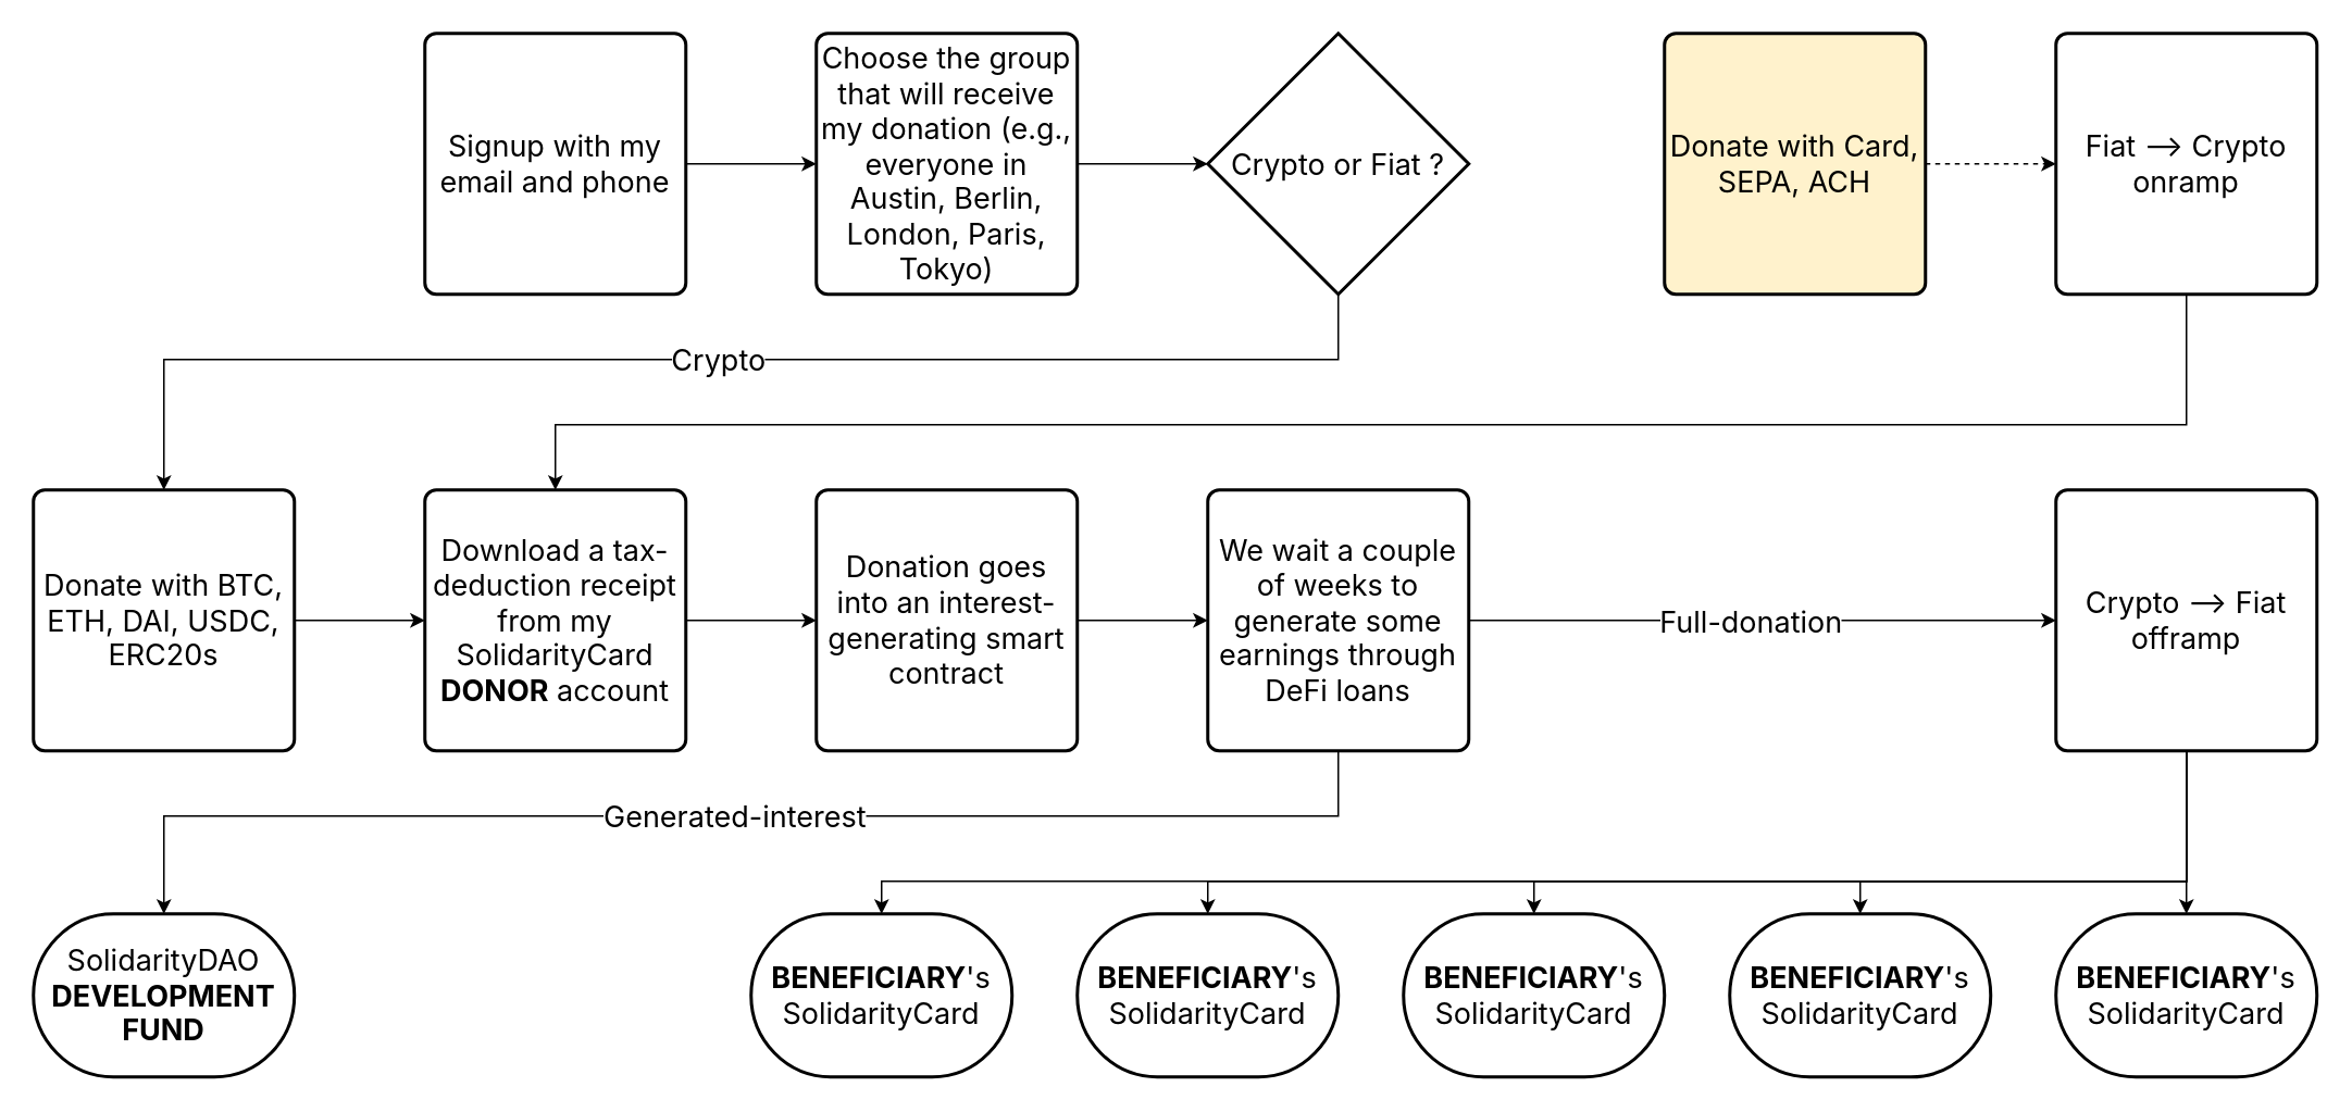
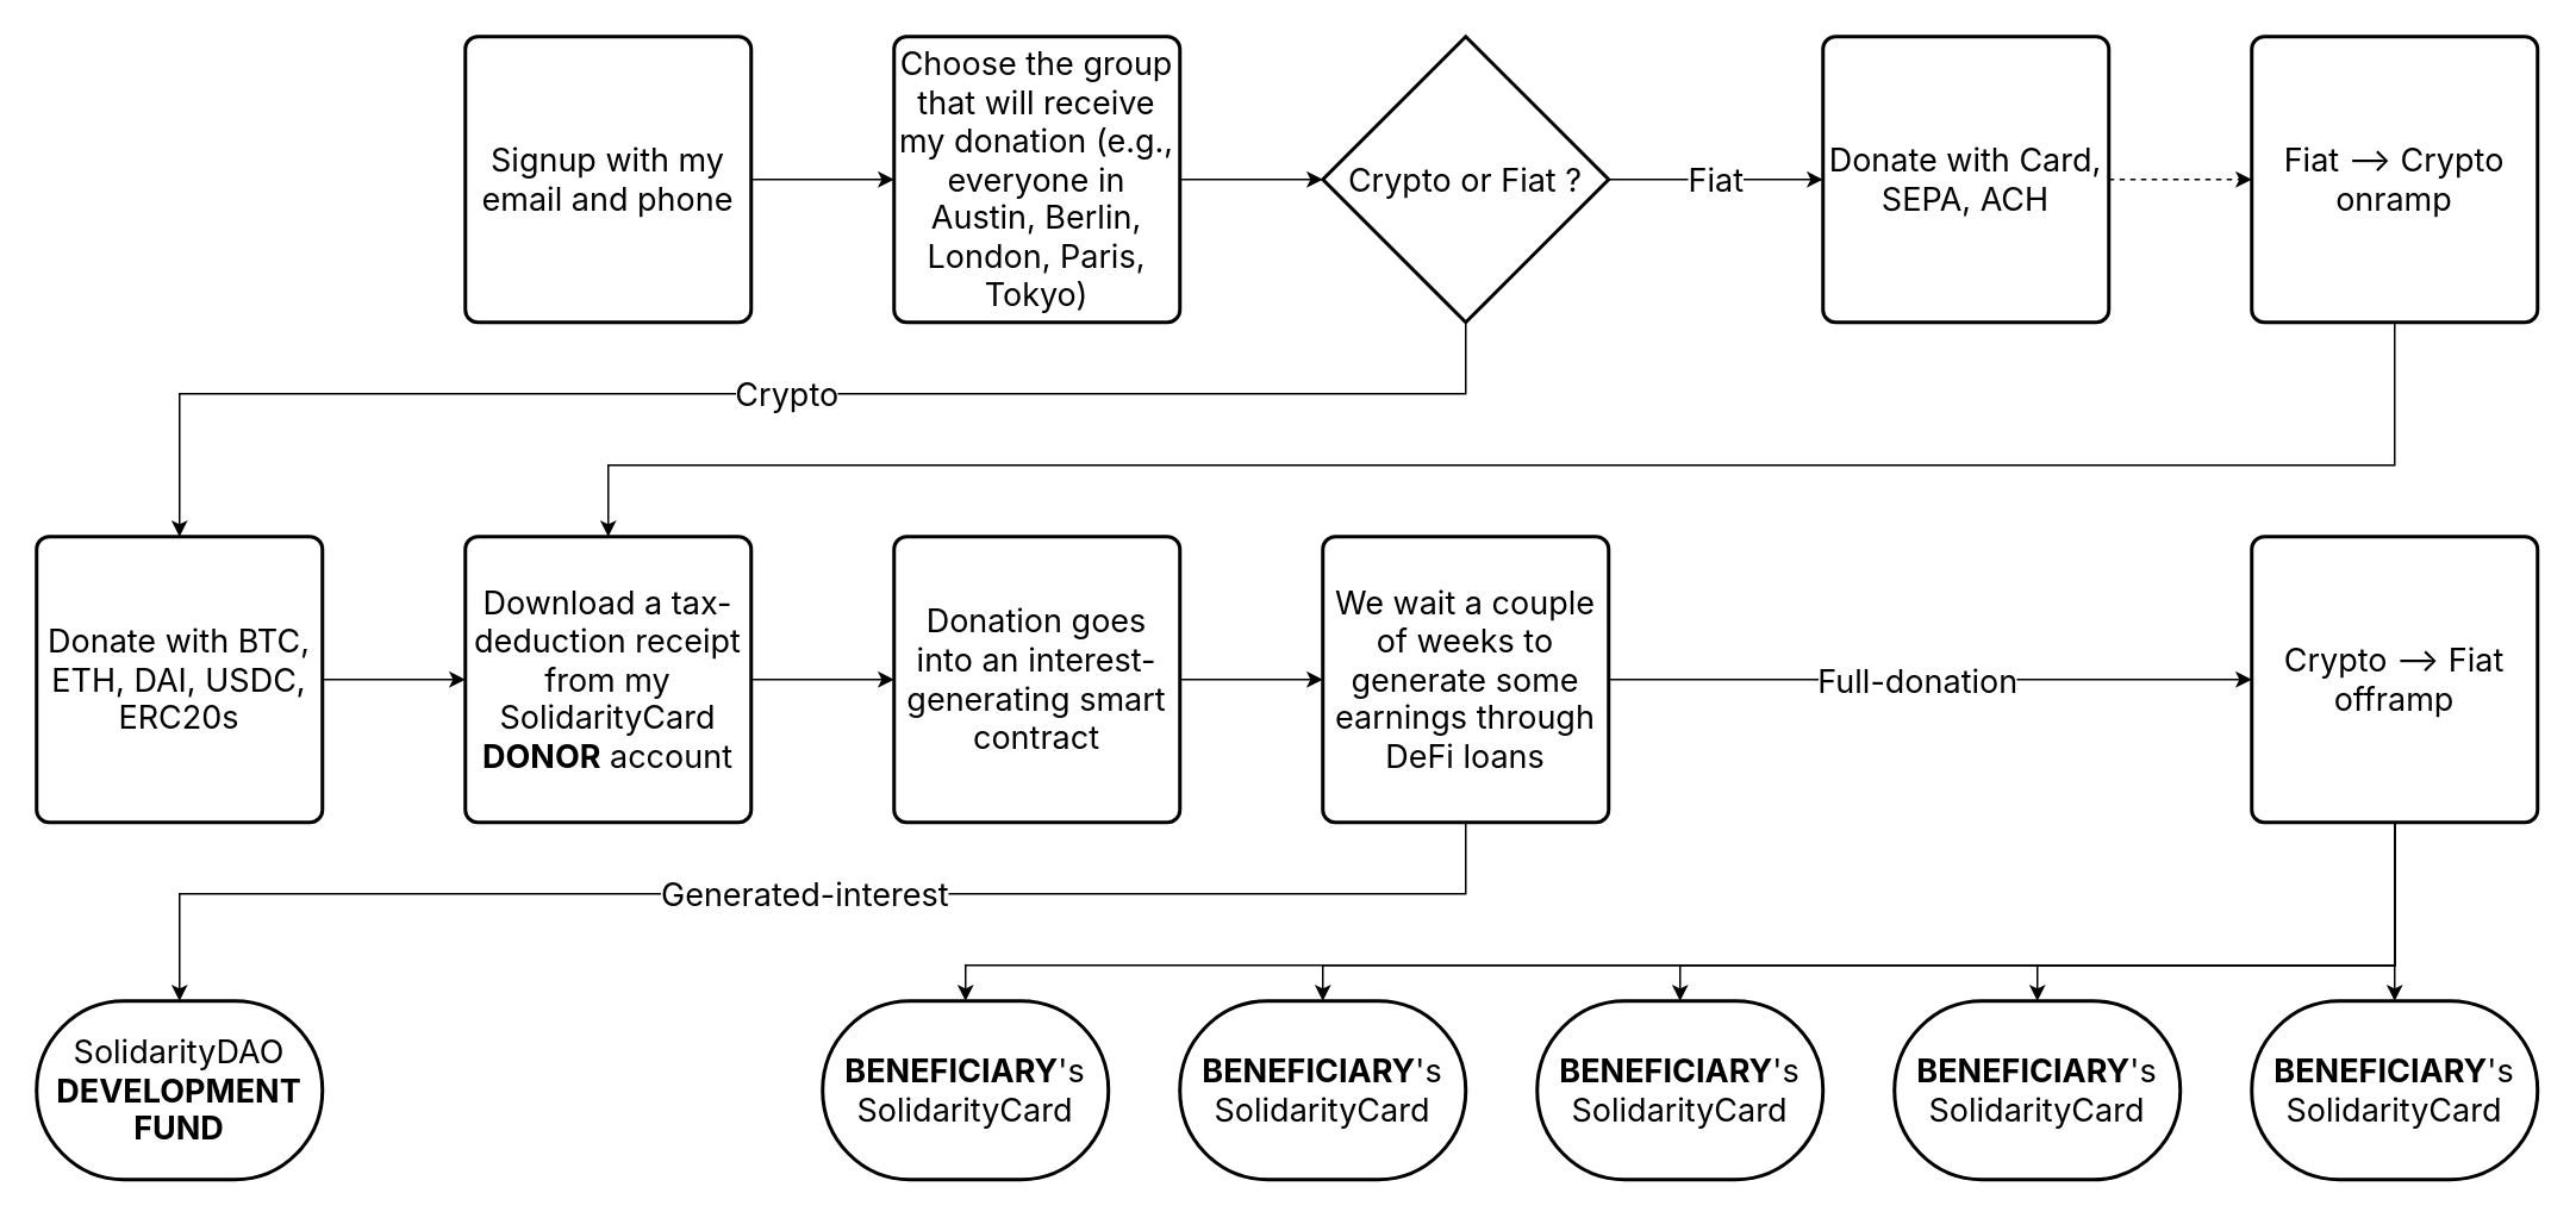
  <mxCell id="0" />
  <mxCell id="1" parent="0" />
  <mxCell id="2" value="" style="edgeStyle=orthogonalEdgeStyle;rounded=0;orthogonalLoop=1;jettySize=auto;html=1;fontSize=18;fontFamily=SF Pro Text;" parent="1" source="3" target="5" edge="1"><mxGeometry relative="1" as="geometry" /></mxCell>
  <mxCell id="3" value="Signup with my email and phone" style="rounded=1;whiteSpace=wrap;html=1;absoluteArcSize=1;arcSize=14;strokeWidth=2;shadow=0;fontFamily=SF Pro Text;fontSize=18;" parent="1" vertex="1"><mxGeometry x="260" y="20" width="160" height="160" as="geometry" /></mxCell>
  <mxCell id="4" style="edgeStyle=orthogonalEdgeStyle;rounded=0;orthogonalLoop=1;jettySize=auto;html=1;exitX=1;exitY=0.5;exitDx=0;exitDy=0;entryX=0;entryY=0.5;entryDx=0;entryDy=0;entryPerimeter=0;fontSize=18;fontFamily=SF Pro Text;" parent="1" source="5" target="8" edge="1"><mxGeometry relative="1" as="geometry" /></mxCell>
  <mxCell id="5" value="Choose the group that will receive my donation (e.g., everyone in Austin, Berlin, London, Paris, Tokyo)" style="rounded=1;whiteSpace=wrap;html=1;absoluteArcSize=1;arcSize=14;strokeWidth=2;shadow=0;fontFamily=SF Pro Text;fontSize=18;" parent="1" vertex="1"><mxGeometry x="500" y="20" width="160" height="160" as="geometry" /></mxCell>
+ <mxCell id="6" value="Fiat" style="edgeStyle=orthogonalEdgeStyle;rounded=0;orthogonalLoop=1;jettySize=auto;html=1;exitX=1;exitY=0.5;exitDx=0;exitDy=0;exitPerimeter=0;entryX=0;entryY=0.5;entryDx=0;entryDy=0;fontSize=18;fontFamily=SF Pro Text;" parent="1" source="8" target="10" edge="1"><mxGeometry relative="1" as="geometry" /></mxCell>
  <mxCell id="7" value="Crypto" style="edgeStyle=orthogonalEdgeStyle;rounded=0;orthogonalLoop=1;jettySize=auto;html=1;exitX=0.5;exitY=1;exitDx=0;exitDy=0;exitPerimeter=0;entryX=0.5;entryY=0;entryDx=0;entryDy=0;fontSize=18;fontFamily=SF Pro Text;" parent="1" source="8" target="14" edge="1"><mxGeometry relative="1" as="geometry"><Array as="points"><mxPoint x="820" y="220" /><mxPoint x="100" y="220" /></Array></mxGeometry></mxCell>
  <mxCell id="8" value="Crypto or Fiat ?" style="strokeWidth=2;html=1;shape=mxgraph.flowchart.decision;whiteSpace=wrap;fontSize=18;fontFamily=SF Pro Text;" parent="1" vertex="1"><mxGeometry x="740" y="20" width="160" height="160" as="geometry" /></mxCell>
  <mxCell id="9" value="" style="edgeStyle=orthogonalEdgeStyle;rounded=0;orthogonalLoop=1;jettySize=auto;html=1;fontSize=18;fontFamily=SF Pro Text;dashed=1;" parent="1" source="10" target="12" edge="1"><mxGeometry relative="1" as="geometry" /></mxCell>
- <mxCell id="10" value="Donate with Card, SEPA, ACH" style="rounded=1;whiteSpace=wrap;html=1;absoluteArcSize=1;arcSize=14;strokeWidth=2;shadow=0;fontFamily=SF Pro Text;fontSize=18;fillColor=#fff2cc;" parent="1" vertex="1"><mxGeometry x="1020" y="20" width="160" height="160" as="geometry" /></mxCell>
+ <mxCell id="10" value="Donate with Card, SEPA, ACH" style="rounded=1;whiteSpace=wrap;html=1;absoluteArcSize=1;arcSize=14;strokeWidth=2;shadow=0;fontFamily=SF Pro Text;fontSize=18;" parent="1" vertex="1"><mxGeometry x="1020" y="20" width="160" height="160" as="geometry" /></mxCell>
  <mxCell id="11" style="edgeStyle=orthogonalEdgeStyle;rounded=0;orthogonalLoop=1;jettySize=auto;html=1;exitX=0.5;exitY=1;exitDx=0;exitDy=0;entryX=0.5;entryY=0;entryDx=0;entryDy=0;fontSize=18;fontFamily=SF Pro Text;" parent="1" source="12" target="16" edge="1"><mxGeometry relative="1" as="geometry"><Array as="points"><mxPoint x="1340" y="260" /><mxPoint x="340" y="260" /></Array></mxGeometry></mxCell>
  <mxCell id="12" value="Fiat --&amp;gt; Crypto onramp" style="rounded=1;whiteSpace=wrap;html=1;absoluteArcSize=1;arcSize=14;strokeWidth=2;shadow=0;fontFamily=SF Pro Text;fontSize=18;" parent="1" vertex="1"><mxGeometry x="1260" y="20" width="160" height="160" as="geometry" /></mxCell>
  <mxCell id="13" value="" style="edgeStyle=orthogonalEdgeStyle;rounded=0;orthogonalLoop=1;jettySize=auto;html=1;fontSize=18;fontFamily=SF Pro Text;" parent="1" source="14" target="16" edge="1"><mxGeometry relative="1" as="geometry" /></mxCell>
  <mxCell id="14" value="Donate with BTC, ETH, DAI, USDC, ERC20s" style="rounded=1;whiteSpace=wrap;html=1;absoluteArcSize=1;arcSize=14;strokeWidth=2;shadow=0;fontFamily=SF Pro Text;fontSize=18;" parent="1" vertex="1"><mxGeometry x="20" y="300" width="160" height="160" as="geometry" /></mxCell>
  <mxCell id="15" value="" style="edgeStyle=orthogonalEdgeStyle;rounded=0;orthogonalLoop=1;jettySize=auto;html=1;fontSize=18;fontFamily=SF Pro Text;" parent="1" source="16" target="18" edge="1"><mxGeometry relative="1" as="geometry" /></mxCell>
  <mxCell id="16" value="Download a tax-deduction receipt from my SolidarityCard &lt;b&gt;DONOR&lt;/b&gt; account" style="rounded=1;whiteSpace=wrap;html=1;absoluteArcSize=1;arcSize=14;strokeWidth=2;shadow=0;fontFamily=SF Pro Text;fontSize=18;" parent="1" vertex="1"><mxGeometry x="260" y="300" width="160" height="160" as="geometry" /></mxCell>
  <mxCell id="17" value="" style="edgeStyle=orthogonalEdgeStyle;rounded=0;orthogonalLoop=1;jettySize=auto;html=1;fontSize=18;fontFamily=SF Pro Text;" parent="1" source="18" target="22" edge="1"><mxGeometry relative="1" as="geometry" /></mxCell>
  <mxCell id="18" value="Donation goes into an interest-generating smart contract" style="rounded=1;whiteSpace=wrap;html=1;absoluteArcSize=1;arcSize=14;strokeWidth=2;shadow=0;fontFamily=SF Pro Text;fontSize=18;" parent="1" vertex="1"><mxGeometry x="500" y="300" width="160" height="160" as="geometry" /></mxCell>
  <mxCell id="19" value="" style="edgeStyle=orthogonalEdgeStyle;rounded=0;orthogonalLoop=1;jettySize=auto;html=1;fontSize=18;fontFamily=SF Pro Text;" parent="1" source="22" target="28" edge="1"><mxGeometry relative="1" as="geometry" /></mxCell>
  <mxCell id="20" value="Full-donation" style="text;html=1;align=center;verticalAlign=middle;resizable=0;points=[];labelBackgroundColor=#ffffff;fontSize=18;fontFamily=SF Pro Text;" parent="19" vertex="1" connectable="0"><mxGeometry x="-0.045" relative="1" as="geometry"><mxPoint as="offset" /></mxGeometry></mxCell>
  <mxCell id="21" value="Generated-interest" style="edgeStyle=orthogonalEdgeStyle;rounded=0;orthogonalLoop=1;jettySize=auto;html=1;exitX=0.5;exitY=1;exitDx=0;exitDy=0;entryX=0.5;entryY=0;entryDx=0;entryDy=0;entryPerimeter=0;fontSize=18;fontFamily=SF Pro Text;" parent="1" source="22" target="30" edge="1"><mxGeometry relative="1" as="geometry"><Array as="points"><mxPoint x="820" y="500" /><mxPoint x="100" y="500" /></Array></mxGeometry></mxCell>
  <mxCell id="22" value="We wait a couple of weeks to generate some earnings through DeFi loans" style="rounded=1;whiteSpace=wrap;html=1;absoluteArcSize=1;arcSize=14;strokeWidth=2;shadow=0;fontFamily=SF Pro Text;fontSize=18;" parent="1" vertex="1"><mxGeometry x="740" y="300" width="160" height="160" as="geometry" /></mxCell>
  <mxCell id="23" style="edgeStyle=orthogonalEdgeStyle;rounded=0;orthogonalLoop=1;jettySize=auto;html=1;exitX=0.5;exitY=1;exitDx=0;exitDy=0;entryX=0.5;entryY=0;entryDx=0;entryDy=0;entryPerimeter=0;fontSize=18;fontFamily=SF Pro Text;" parent="1" source="28" target="34" edge="1"><mxGeometry relative="1" as="geometry" /></mxCell>
  <mxCell id="24" style="edgeStyle=orthogonalEdgeStyle;rounded=0;orthogonalLoop=1;jettySize=auto;html=1;exitX=0.5;exitY=1;exitDx=0;exitDy=0;entryX=0.5;entryY=0;entryDx=0;entryDy=0;entryPerimeter=0;fontSize=18;fontFamily=SF Pro Text;" parent="1" source="28" target="33" edge="1"><mxGeometry relative="1" as="geometry"><Array as="points"><mxPoint x="1300" y="540" /><mxPoint x="1100" y="540" /></Array></mxGeometry></mxCell>
  <mxCell id="25" style="edgeStyle=orthogonalEdgeStyle;rounded=0;orthogonalLoop=1;jettySize=auto;html=1;exitX=0.5;exitY=1;exitDx=0;exitDy=0;entryX=0.5;entryY=0;entryDx=0;entryDy=0;entryPerimeter=0;fontSize=18;fontFamily=SF Pro Text;" parent="1" source="28" target="32" edge="1"><mxGeometry relative="1" as="geometry"><Array as="points"><mxPoint x="1300" y="540" /><mxPoint x="900" y="540" /></Array></mxGeometry></mxCell>
  <mxCell id="26" style="edgeStyle=orthogonalEdgeStyle;rounded=0;orthogonalLoop=1;jettySize=auto;html=1;exitX=0.5;exitY=1;exitDx=0;exitDy=0;entryX=0.5;entryY=0;entryDx=0;entryDy=0;entryPerimeter=0;fontSize=18;fontFamily=SF Pro Text;" parent="1" source="28" target="31" edge="1"><mxGeometry relative="1" as="geometry"><Array as="points"><mxPoint x="1300" y="540" /><mxPoint x="700" y="540" /></Array></mxGeometry></mxCell>
  <mxCell id="27" style="edgeStyle=orthogonalEdgeStyle;rounded=0;orthogonalLoop=1;jettySize=auto;html=1;exitX=0.5;exitY=1;exitDx=0;exitDy=0;entryX=0.5;entryY=0;entryDx=0;entryDy=0;entryPerimeter=0;fontSize=18;fontFamily=SF Pro Text;" parent="1" source="28" target="29" edge="1"><mxGeometry relative="1" as="geometry"><Array as="points"><mxPoint x="1300" y="540" /><mxPoint x="500" y="540" /></Array></mxGeometry></mxCell>
  <mxCell id="28" value="Crypto --&amp;gt; Fiat offramp" style="rounded=1;whiteSpace=wrap;html=1;absoluteArcSize=1;arcSize=14;strokeWidth=2;shadow=0;fontFamily=SF Pro Text;fontSize=18;" parent="1" vertex="1"><mxGeometry x="1260" y="300" width="160" height="160" as="geometry" /></mxCell>
  <mxCell id="29" value="&lt;b&gt;BENEFICIARY&lt;/b&gt;'s SolidarityCard" style="strokeWidth=2;html=1;shape=mxgraph.flowchart.terminator;whiteSpace=wrap;fontSize=18;fontFamily=SF Pro Text;" parent="1" vertex="1"><mxGeometry x="460" y="560" width="160" height="100" as="geometry" /></mxCell>
  <mxCell id="30" value="SolidarityDAO &lt;b&gt;DEVELOPMENT FUND&lt;/b&gt;" style="strokeWidth=2;html=1;shape=mxgraph.flowchart.terminator;whiteSpace=wrap;fontSize=18;fontFamily=SF Pro Text;" parent="1" vertex="1"><mxGeometry x="20" y="560" width="160" height="100" as="geometry" /></mxCell>
  <mxCell id="31" value="&lt;b&gt;BENEFICIARY&lt;/b&gt;'s SolidarityCard" style="strokeWidth=2;html=1;shape=mxgraph.flowchart.terminator;whiteSpace=wrap;fontSize=18;fontFamily=SF Pro Text;" parent="1" vertex="1"><mxGeometry x="660" y="560" width="160" height="100" as="geometry" /></mxCell>
  <mxCell id="32" value="&lt;b&gt;BENEFICIARY&lt;/b&gt;'s SolidarityCard" style="strokeWidth=2;html=1;shape=mxgraph.flowchart.terminator;whiteSpace=wrap;fontSize=18;fontFamily=SF Pro Text;" parent="1" vertex="1"><mxGeometry x="860" y="560" width="160" height="100" as="geometry" /></mxCell>
  <mxCell id="33" value="&lt;b&gt;BENEFICIARY&lt;/b&gt;'s SolidarityCard" style="strokeWidth=2;html=1;shape=mxgraph.flowchart.terminator;whiteSpace=wrap;fontSize=18;fontFamily=SF Pro Text;" parent="1" vertex="1"><mxGeometry x="1060" y="560" width="160" height="100" as="geometry" /></mxCell>
  <mxCell id="34" value="&lt;b&gt;BENEFICIARY&lt;/b&gt;'s SolidarityCard" style="strokeWidth=2;html=1;shape=mxgraph.flowchart.terminator;whiteSpace=wrap;fontSize=18;fontFamily=SF Pro Text;" parent="1" vertex="1"><mxGeometry x="1260" y="560" width="160" height="100" as="geometry" /></mxCell>
